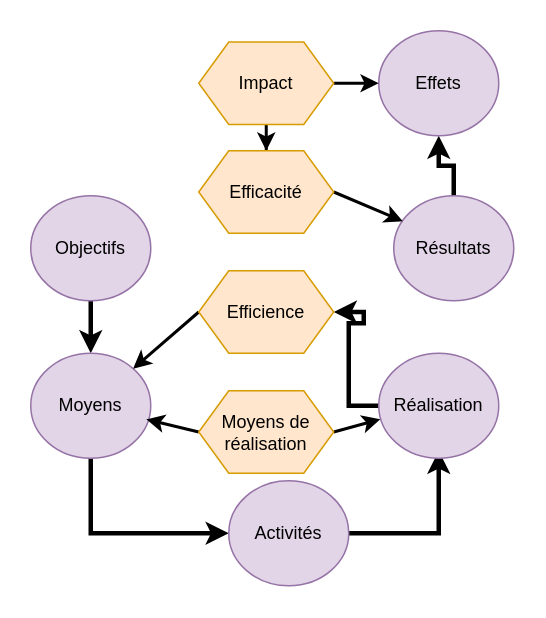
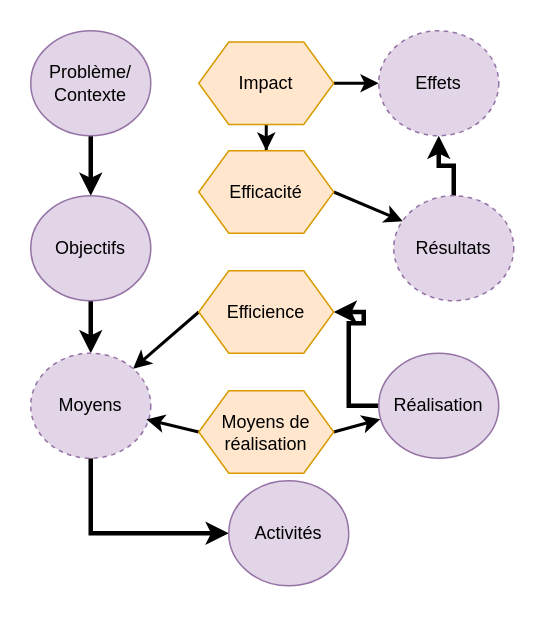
  <mxCell id="0" />
  <mxCell id="1" parent="0" />
+ <mxCell id="2" style="edgeStyle=orthogonalEdgeStyle;rounded=0;orthogonalLoop=1;jettySize=auto;html=1;entryX=0.5;entryY=0;entryDx=0;entryDy=0;strokeWidth=3;" edge="1" parent="1" source="3" target="5"><mxGeometry relative="1" as="geometry" /></mxCell>
+ <mxCell id="3" value="&lt;div&gt;Problème/&lt;/div&gt;&lt;div&gt;Contexte&lt;br&gt;&lt;/div&gt;" style="ellipse;whiteSpace=wrap;html=1;fillColor=#e1d5e7;strokeColor=#9673a6;" vertex="1" parent="1"><mxGeometry x="20" y="20" width="80" height="70" as="geometry" /></mxCell>
  <mxCell id="4" style="edgeStyle=orthogonalEdgeStyle;rounded=0;orthogonalLoop=1;jettySize=auto;html=1;entryX=0.5;entryY=0;entryDx=0;entryDy=0;strokeWidth=3;" edge="1" parent="1" source="5" target="7"><mxGeometry relative="1" as="geometry" /></mxCell>
  <mxCell id="5" value="&lt;div&gt;Objectifs&lt;br&gt;&lt;/div&gt;" style="ellipse;whiteSpace=wrap;html=1;fillColor=#e1d5e7;strokeColor=#9673a6;" vertex="1" parent="1"><mxGeometry x="20" y="130" width="80" height="70" as="geometry" /></mxCell>
  <mxCell id="6" style="edgeStyle=orthogonalEdgeStyle;rounded=0;orthogonalLoop=1;jettySize=auto;html=1;entryX=0;entryY=0.5;entryDx=0;entryDy=0;exitX=0.5;exitY=1;exitDx=0;exitDy=0;strokeWidth=3;" edge="1" parent="1" source="7" target="9"><mxGeometry relative="1" as="geometry" /></mxCell>
- <mxCell id="7" value="Moyens" style="ellipse;whiteSpace=wrap;html=1;fillColor=#e1d5e7;strokeColor=#9673a6;" vertex="1" parent="1"><mxGeometry x="20" y="235" width="80" height="70" as="geometry" /></mxCell>
- <mxCell id="8" style="edgeStyle=orthogonalEdgeStyle;rounded=0;orthogonalLoop=1;jettySize=auto;html=1;strokeWidth=3;entryX=0.5;entryY=0.929;entryDx=0;entryDy=0;entryPerimeter=0;" edge="1" parent="1" source="9" target="11"><mxGeometry relative="1" as="geometry"><mxPoint x="292" y="310" as="targetPoint" /></mxGeometry></mxCell>
+ <mxCell id="7" value="Moyens" style="ellipse;whiteSpace=wrap;html=1;fillColor=#e1d5e7;strokeColor=#9673a6;dashed=1;" vertex="1" parent="1"><mxGeometry x="20" y="235" width="80" height="70" as="geometry" /></mxCell>
  <mxCell id="9" value="Activités" style="ellipse;whiteSpace=wrap;html=1;fillColor=#e1d5e7;strokeColor=#9673a6;" vertex="1" parent="1"><mxGeometry x="152" y="320" width="80" height="70" as="geometry" /></mxCell>
  <mxCell id="10" style="edgeStyle=orthogonalEdgeStyle;rounded=0;orthogonalLoop=1;jettySize=auto;html=1;strokeWidth=3;" edge="1" parent="1" source="11" target="24"><mxGeometry relative="1" as="geometry" /></mxCell>
  <mxCell id="11" value="Réalisation" style="ellipse;whiteSpace=wrap;html=1;fillColor=#e1d5e7;strokeColor=#9673a6;" vertex="1" parent="1"><mxGeometry x="252" y="235" width="80" height="70" as="geometry" /></mxCell>
  <mxCell id="12" style="edgeStyle=orthogonalEdgeStyle;rounded=0;orthogonalLoop=1;jettySize=auto;html=1;entryX=0.5;entryY=1;entryDx=0;entryDy=0;strokeWidth=3;" edge="1" parent="1" source="13" target="14"><mxGeometry relative="1" as="geometry" /></mxCell>
- <mxCell id="13" value="Résultats" style="ellipse;whiteSpace=wrap;html=1;fillColor=#e1d5e7;strokeColor=#9673a6;" vertex="1" parent="1"><mxGeometry x="262" y="130" width="80" height="70" as="geometry" /></mxCell>
- <mxCell id="14" value="Effets" style="ellipse;whiteSpace=wrap;html=1;fillColor=#e1d5e7;strokeColor=#9673a6;" vertex="1" parent="1"><mxGeometry x="252" y="20" width="80" height="70" as="geometry" /></mxCell>
+ <mxCell id="13" value="Résultats" style="ellipse;whiteSpace=wrap;html=1;fillColor=#e1d5e7;strokeColor=#9673a6;dashed=1;" vertex="1" parent="1"><mxGeometry x="262" y="130" width="80" height="70" as="geometry" /></mxCell>
+ <mxCell id="14" value="Effets" style="ellipse;whiteSpace=wrap;html=1;fillColor=#e1d5e7;strokeColor=#9673a6;dashed=1;" vertex="1" parent="1"><mxGeometry x="252" y="20" width="80" height="70" as="geometry" /></mxCell>
  <mxCell id="15" value="" style="edgeStyle=orthogonalEdgeStyle;rounded=0;orthogonalLoop=1;jettySize=auto;html=1;strokeWidth=2;" edge="1" parent="1" source="17" target="14"><mxGeometry relative="1" as="geometry" /></mxCell>
  <mxCell id="16" style="edgeStyle=orthogonalEdgeStyle;rounded=0;orthogonalLoop=1;jettySize=auto;html=1;strokeWidth=2;" edge="1" parent="1" source="17" target="22"><mxGeometry relative="1" as="geometry" /></mxCell>
  <mxCell id="17" value="Impact" style="shape=hexagon;perimeter=hexagonPerimeter2;whiteSpace=wrap;html=1;fixedSize=1;fillColor=#ffe6cc;strokeColor=#d79b00;" vertex="1" parent="1"><mxGeometry x="132" y="27.5" width="90" height="55" as="geometry" /></mxCell>
  <mxCell id="18" style="rounded=0;orthogonalLoop=1;jettySize=auto;html=1;exitX=1;exitY=0.5;exitDx=0;exitDy=0;strokeWidth=2;entryX=0.013;entryY=0.629;entryDx=0;entryDy=0;entryPerimeter=0;" edge="1" parent="1" source="20" target="11"><mxGeometry relative="1" as="geometry"><mxPoint x="252" y="270" as="targetPoint" /></mxGeometry></mxCell>
  <mxCell id="19" style="rounded=0;orthogonalLoop=1;jettySize=auto;html=1;exitX=0;exitY=0.5;exitDx=0;exitDy=0;strokeWidth=2;entryX=0.963;entryY=0.629;entryDx=0;entryDy=0;entryPerimeter=0;" edge="1" parent="1" source="20" target="7"><mxGeometry relative="1" as="geometry"><mxPoint x="112" y="280" as="targetPoint" /></mxGeometry></mxCell>
  <mxCell id="20" value="Moyens de réalisation" style="shape=hexagon;perimeter=hexagonPerimeter2;whiteSpace=wrap;html=1;fixedSize=1;fillColor=#ffe6cc;strokeColor=#d79b00;" vertex="1" parent="1"><mxGeometry x="132" y="260" width="90" height="55" as="geometry" /></mxCell>
  <mxCell id="21" style="rounded=0;orthogonalLoop=1;jettySize=auto;html=1;entryX=0.075;entryY=0.243;entryDx=0;entryDy=0;strokeWidth=2;exitX=1;exitY=0.5;exitDx=0;exitDy=0;entryPerimeter=0;" edge="1" parent="1" source="22" target="13"><mxGeometry relative="1" as="geometry" /></mxCell>
  <mxCell id="22" value="Efficacité" style="shape=hexagon;perimeter=hexagonPerimeter2;whiteSpace=wrap;html=1;fixedSize=1;fillColor=#ffe6cc;strokeColor=#d79b00;" vertex="1" parent="1"><mxGeometry x="132" y="100" width="90" height="55" as="geometry" /></mxCell>
  <mxCell id="23" value="" style="rounded=0;orthogonalLoop=1;jettySize=auto;html=1;exitX=0;exitY=0.5;exitDx=0;exitDy=0;entryX=1;entryY=0;entryDx=0;entryDy=0;strokeWidth=2;" edge="1" parent="1" source="24" target="7"><mxGeometry relative="1" as="geometry" /></mxCell>
  <mxCell id="24" value="Efficience" style="shape=hexagon;perimeter=hexagonPerimeter2;whiteSpace=wrap;html=1;fixedSize=1;fillColor=#ffe6cc;strokeColor=#d79b00;" vertex="1" parent="1"><mxGeometry x="132" y="180" width="90" height="55" as="geometry" /></mxCell>
